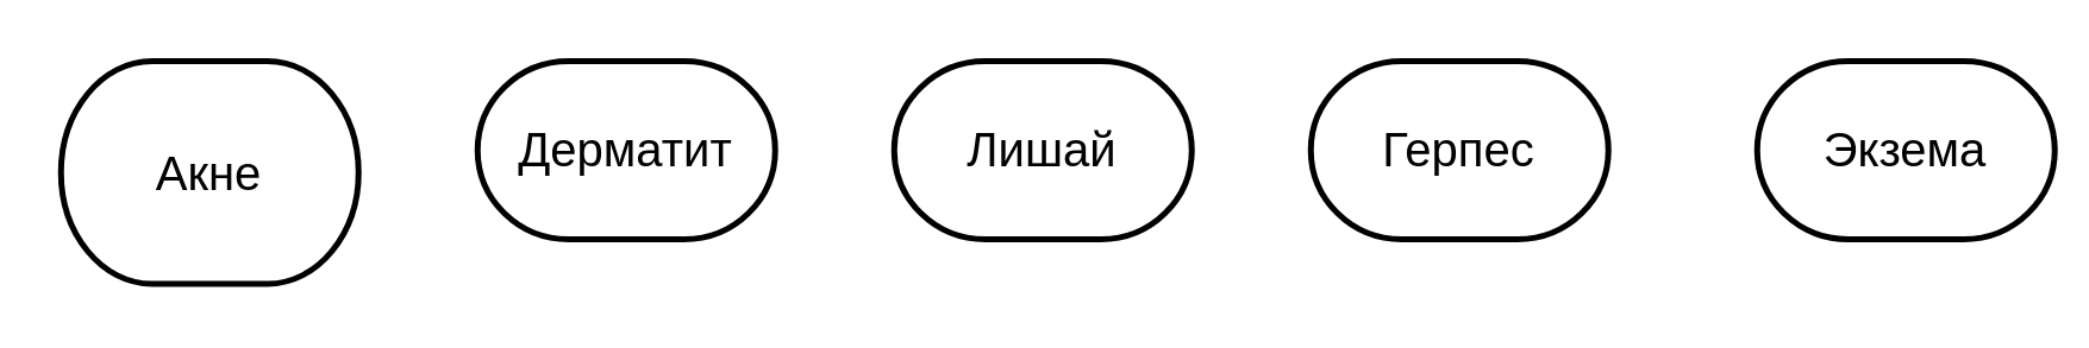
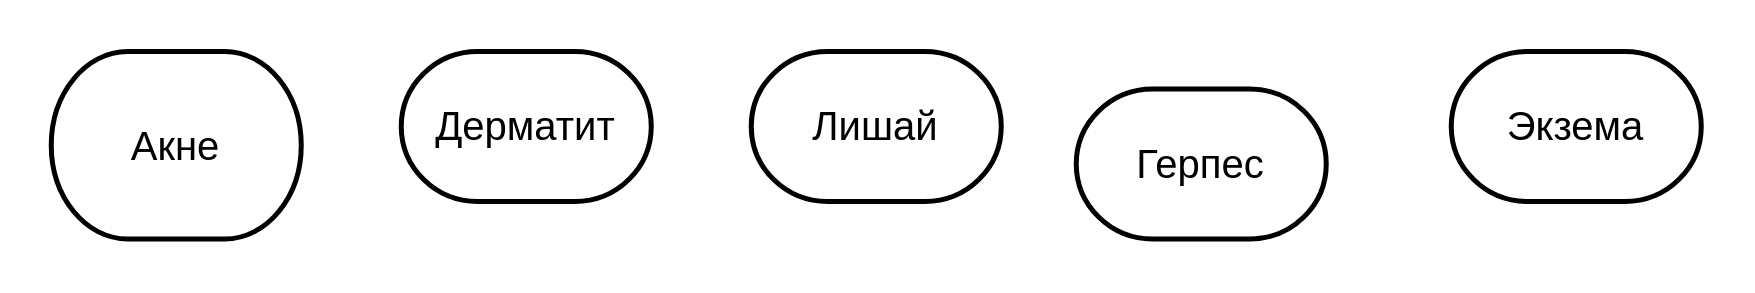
  <mxCell id="0" />
  <mxCell id="1" parent="0" />
- <mxCell id="2" value="Экзема" parent="1" vertex="1" style="strokeWidth=2;html=1;shape=mxgraph.flowchart.terminator;whiteSpace=wrap;fontSize=16;"><mxGeometry x="590" y="20" as="geometry" height="60" width="100" /></mxCell>
+ <mxCell id="2" value="Экзема" parent="1" vertex="1" style="strokeWidth=2;html=1;shape=mxgraph.flowchart.terminator;whiteSpace=wrap;fontSize=16;"><mxGeometry as="geometry" height="60" width="100" y="20" x="580" /></mxCell>
  <mxCell id="3" value="Акне" parent="1" vertex="1" style="strokeWidth=2;html=1;shape=mxgraph.flowchart.terminator;whiteSpace=wrap;fontSize=16;"><mxGeometry x="20" y="20" as="geometry" height="75" width="100" /></mxCell>
  <mxCell id="4" value="Дерматит" parent="1" vertex="1" style="strokeWidth=2;html=1;shape=mxgraph.flowchart.terminator;whiteSpace=wrap;fontSize=16;"><mxGeometry as="geometry" height="60" width="100" y="20" x="160" /></mxCell>
  <mxCell id="5" value="Лишай" parent="1" vertex="1" style="strokeWidth=2;html=1;shape=mxgraph.flowchart.terminator;whiteSpace=wrap;fontSize=16;"><mxGeometry as="geometry" height="60" width="100" y="20" x="300" /></mxCell>
- <mxCell id="6" value="Герпес" parent="1" vertex="1" style="strokeWidth=2;html=1;shape=mxgraph.flowchart.terminator;whiteSpace=wrap;fontSize=16;"><mxGeometry as="geometry" height="60" width="100" y="20" x="440" /></mxCell>
+ <mxCell id="6" value="Герпес" parent="1" vertex="1" style="strokeWidth=2;html=1;shape=mxgraph.flowchart.terminator;whiteSpace=wrap;fontSize=16;"><mxGeometry x="430" y="35" as="geometry" height="60" width="100" /></mxCell>
